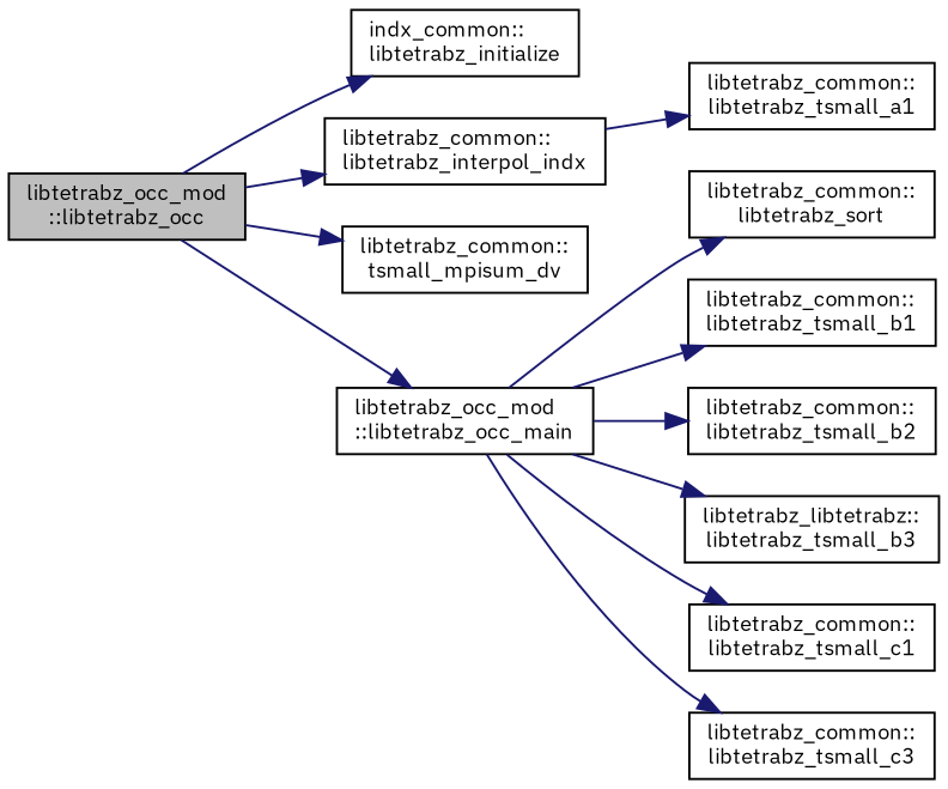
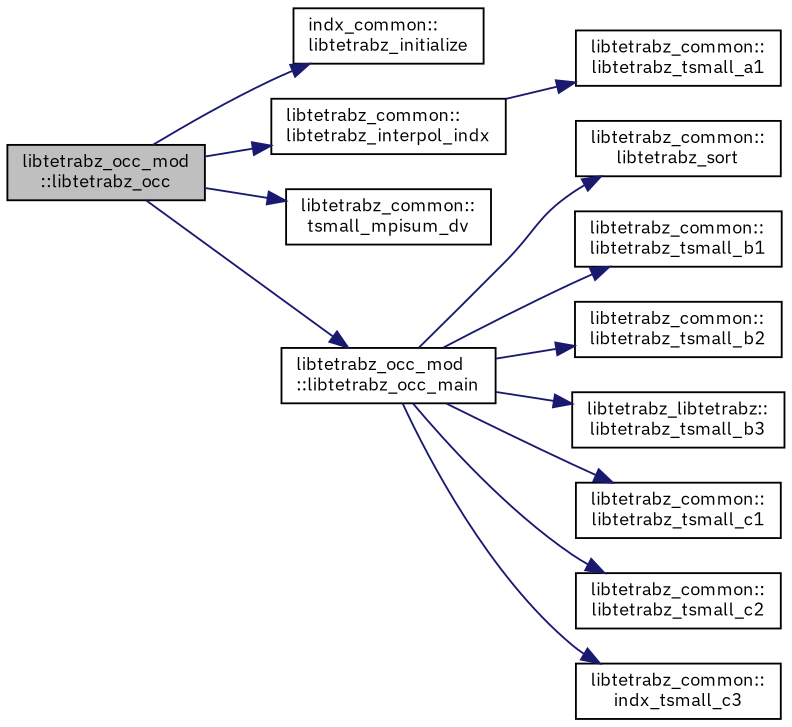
  digraph {
    fontname="IBM Plex Sans"
    rankdir=LR
    node [color=black fillcolor=white fontname="IBM Plex Sans" fontsize=10 shape=record style=filled]
    edge [color=midnightblue fontname="IBM Plex Sans" fontsize=10 labelfontname=Helvetica labelfontsize=10 style=solid]
    n1 [fillcolor=grey75 fontcolor=black height=0.2 label="libtetrabz_occ_mod\l::libtetrabz_occ" width=0.4]
    n2 [height=0.2 label="indx_common::\llibtetrabz_initialize" width=0.4]
    n3 [height=0.2 label="libtetrabz_common::\llibtetrabz_interpol_indx" width=0.4]
    n4 [height=0.2 label="libtetrabz_common::\ltsmall_mpisum_dv" width=0.4]
    n5 [height=0.2 label="libtetrabz_occ_mod\l::libtetrabz_occ_main" width=0.4]
    n6 [height=0.2 label="libtetrabz_common::\llibtetrabz_tsmall_a1" width=0.4]
    n7 [height=0.2 label="libtetrabz_common::\llibtetrabz_sort" width=0.4]
    n8 [height=0.2 label="libtetrabz_common::\llibtetrabz_tsmall_b1" width=0.4]
    n9 [height=0.2 label="libtetrabz_common::\llibtetrabz_tsmall_b2" width=0.4]
    n10 [height=0.2 label="libtetrabz_libtetrabz::\llibtetrabz_tsmall_b3" width=0.4]
    n11 [height=0.2 label="libtetrabz_common::\llibtetrabz_tsmall_c1" width=0.4]
-   n13 [height=0.2 label="libtetrabz_common::\llibtetrabz_tsmall_c3" width=0.4]
+   n12 [height=0.2 label="libtetrabz_common::\llibtetrabz_tsmall_c2" width=0.4]
+   n13 [height=0.2 label="libtetrabz_common::\lindx_tsmall_c3" width=0.4]
    n1 -> n2
    n1 -> n3
    n1 -> n4
    n1 -> n5
    n3 -> n6
    n5 -> n7
    n5 -> n8
    n5 -> n9
    n5 -> n10
    n5 -> n11
+   n5 -> n12
    n5 -> n13
  }
